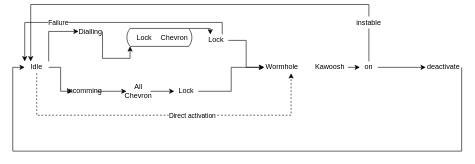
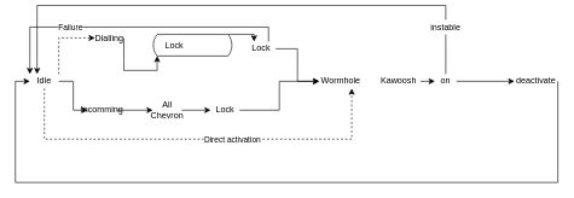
  <mxCell id="0" />
  <mxCell id="1" parent="0" />
  <mxCell id="2" style="edgeStyle=orthogonalEdgeStyle;rounded=0;orthogonalLoop=1;jettySize=auto;html=1;exitX=0;exitY=0;exitDx=104;exitDy=0;exitPerimeter=0;entryX=0.25;entryY=0;entryDx=0;entryDy=0;" parent="1" source="31" target="15" edge="1"><mxGeometry relative="1" as="geometry" /></mxCell>
- <mxCell id="3" style="edgeStyle=orthogonalEdgeStyle;rounded=0;orthogonalLoop=1;jettySize=auto;html=1;exitX=1;exitY=0;exitDx=0;exitDy=0;entryX=0;entryY=0.5;entryDx=0;entryDy=0;" parent="1" source="7" target="9" edge="1"><mxGeometry relative="1" as="geometry" /></mxCell>
+ <mxCell id="3" style="edgeStyle=orthogonalEdgeStyle;rounded=0;orthogonalLoop=1;jettySize=auto;html=1;exitX=1;exitY=0;exitDx=0;exitDy=0;entryX=0;entryY=0.5;entryDx=0;entryDy=0;dashed=1;" parent="1" source="7" target="9" edge="1"><mxGeometry relative="1" as="geometry" /></mxCell>
  <mxCell id="4" style="edgeStyle=orthogonalEdgeStyle;rounded=0;orthogonalLoop=1;jettySize=auto;html=1;exitX=1;exitY=0.5;exitDx=0;exitDy=0;entryX=0;entryY=0.5;entryDx=0;entryDy=0;" parent="1" source="7" target="11" edge="1"><mxGeometry relative="1" as="geometry" /></mxCell>
  <mxCell id="5" style="edgeStyle=orthogonalEdgeStyle;rounded=0;orthogonalLoop=1;jettySize=auto;html=1;exitX=0.5;exitY=1;exitDx=0;exitDy=0;entryX=0.75;entryY=1;entryDx=0;entryDy=0;dashed=1;" parent="1" source="7" target="20" edge="1"><mxGeometry relative="1" as="geometry"><Array as="points"><mxPoint x="60" y="185" /><mxPoint x="485" y="185" /></Array></mxGeometry></mxCell>
  <mxCell id="6" value="Direct activation" style="edgeLabel;html=1;align=center;verticalAlign=middle;resizable=0;points=[];" parent="5" vertex="1" connectable="0"><mxGeometry x="0.166" relative="1" as="geometry"><mxPoint as="offset" /></mxGeometry></mxCell>
  <mxCell id="7" value="Idle" style="text;html=1;strokeColor=none;fillColor=none;align=center;verticalAlign=middle;whiteSpace=wrap;rounded=0;" parent="1" vertex="1"><mxGeometry x="40" y="95" width="40" height="20" as="geometry" /></mxCell>
  <mxCell id="8" style="edgeStyle=orthogonalEdgeStyle;rounded=0;orthogonalLoop=1;jettySize=auto;html=1;exitX=1;exitY=0.5;exitDx=0;exitDy=0;entryX=0;entryY=0;entryDx=6;entryDy=30;entryPerimeter=0;" parent="1" source="9" target="31" edge="1"><mxGeometry relative="1" as="geometry"><Array as="points"><mxPoint x="170" y="75" /><mxPoint x="170" y="90" /><mxPoint x="216" y="90" /></Array></mxGeometry></mxCell>
  <mxCell id="9" value="Dialling" style="text;html=1;strokeColor=none;fillColor=none;align=center;verticalAlign=middle;whiteSpace=wrap;rounded=0;" parent="1" vertex="1"><mxGeometry x="130" y="35" width="40" height="20" as="geometry" /></mxCell>
  <mxCell id="10" style="edgeStyle=orthogonalEdgeStyle;rounded=0;orthogonalLoop=1;jettySize=auto;html=1;exitX=1;exitY=0.5;exitDx=0;exitDy=0;entryX=0;entryY=0.5;entryDx=0;entryDy=0;" parent="1" source="11" target="19" edge="1"><mxGeometry relative="1" as="geometry" /></mxCell>
  <mxCell id="11" value="Incomming" style="text;html=1;strokeColor=none;fillColor=none;align=center;verticalAlign=middle;whiteSpace=wrap;rounded=0;" parent="1" vertex="1"><mxGeometry x="120" y="135" width="40" height="20" as="geometry" /></mxCell>
  <mxCell id="12" style="edgeStyle=orthogonalEdgeStyle;rounded=0;orthogonalLoop=1;jettySize=auto;html=1;exitX=1;exitY=0.5;exitDx=0;exitDy=0;entryX=0;entryY=0.5;entryDx=0;entryDy=0;" parent="1" source="15" target="20" edge="1"><mxGeometry relative="1" as="geometry" /></mxCell>
  <mxCell id="13" style="edgeStyle=orthogonalEdgeStyle;rounded=0;orthogonalLoop=1;jettySize=auto;html=1;exitX=0.75;exitY=0;exitDx=0;exitDy=0;entryX=0;entryY=0;entryDx=0;entryDy=0;" parent="1" source="15" target="7" edge="1"><mxGeometry relative="1" as="geometry" /></mxCell>
  <mxCell id="14" value="Failure" style="edgeLabel;html=1;align=center;verticalAlign=middle;resizable=0;points=[];" parent="13" vertex="1" connectable="0"><mxGeometry x="0.421" y="-1" relative="1" as="geometry"><mxPoint as="offset" /></mxGeometry></mxCell>
  <mxCell id="15" value="Lock" style="text;html=1;strokeColor=none;fillColor=none;align=center;verticalAlign=middle;whiteSpace=wrap;rounded=0;" parent="1" vertex="1"><mxGeometry x="340" y="50" width="40" height="20" as="geometry" /></mxCell>
  <mxCell id="16" style="edgeStyle=orthogonalEdgeStyle;rounded=0;orthogonalLoop=1;jettySize=auto;html=1;exitX=1;exitY=0.5;exitDx=0;exitDy=0;entryX=0;entryY=0.5;entryDx=0;entryDy=0;" parent="1" source="17" target="20" edge="1"><mxGeometry relative="1" as="geometry" /></mxCell>
  <mxCell id="17" value="Lock" style="text;html=1;strokeColor=none;fillColor=none;align=center;verticalAlign=middle;whiteSpace=wrap;rounded=0;" parent="1" vertex="1"><mxGeometry x="290" y="135" width="40" height="20" as="geometry" /></mxCell>
  <mxCell id="18" style="edgeStyle=orthogonalEdgeStyle;rounded=0;orthogonalLoop=1;jettySize=auto;html=1;exitX=1;exitY=0.5;exitDx=0;exitDy=0;entryX=0;entryY=0.5;entryDx=0;entryDy=0;" parent="1" source="19" target="17" edge="1"><mxGeometry relative="1" as="geometry" /></mxCell>
  <mxCell id="19" value="All Chevron" style="text;html=1;strokeColor=none;fillColor=none;align=center;verticalAlign=middle;whiteSpace=wrap;rounded=0;" parent="1" vertex="1"><mxGeometry x="210" y="135" width="40" height="20" as="geometry" /></mxCell>
  <mxCell id="20" value="Wormhole" style="text;html=1;strokeColor=none;fillColor=none;align=center;verticalAlign=middle;whiteSpace=wrap;rounded=0;" parent="1" vertex="1"><mxGeometry x="440" y="95" width="60" height="20" as="geometry" /></mxCell>
  <mxCell id="21" style="edgeStyle=orthogonalEdgeStyle;rounded=0;orthogonalLoop=1;jettySize=auto;html=1;exitX=1;exitY=0.5;exitDx=0;exitDy=0;entryX=0;entryY=0.5;entryDx=0;entryDy=0;" parent="1" source="22" target="25" edge="1"><mxGeometry relative="1" as="geometry" /></mxCell>
  <mxCell id="22" value="Kawoosh" style="text;html=1;strokeColor=none;fillColor=none;align=center;verticalAlign=middle;whiteSpace=wrap;rounded=0;" parent="1" vertex="1"><mxGeometry x="520" y="95" width="60" height="20" as="geometry" /></mxCell>
  <mxCell id="23" style="edgeStyle=orthogonalEdgeStyle;rounded=0;orthogonalLoop=1;jettySize=auto;html=1;exitX=1;exitY=0.5;exitDx=0;exitDy=0;entryX=0;entryY=0.5;entryDx=0;entryDy=0;" parent="1" source="25" target="27" edge="1"><mxGeometry relative="1" as="geometry" /></mxCell>
  <mxCell id="24" style="edgeStyle=orthogonalEdgeStyle;rounded=0;orthogonalLoop=1;jettySize=auto;html=1;exitX=0.5;exitY=0;exitDx=0;exitDy=0;entryX=0.5;entryY=1;entryDx=0;entryDy=0;endArrow=none;" parent="1" source="25" target="29" edge="1"><mxGeometry relative="1" as="geometry"><mxPoint x="630" y="45" as="targetPoint" /><Array as="points"><mxPoint x="615" y="55" /><mxPoint x="615" y="55" /></Array></mxGeometry></mxCell>
  <mxCell id="25" value="on" style="text;html=1;strokeColor=none;fillColor=none;align=center;verticalAlign=middle;whiteSpace=wrap;rounded=0;" parent="1" vertex="1"><mxGeometry x="600" y="95" width="30" height="20" as="geometry" /></mxCell>
  <mxCell id="26" style="edgeStyle=orthogonalEdgeStyle;rounded=0;orthogonalLoop=1;jettySize=auto;html=1;exitX=1;exitY=0.5;exitDx=0;exitDy=0;entryX=0;entryY=0.5;entryDx=0;entryDy=0;" parent="1" source="27" target="7" edge="1"><mxGeometry relative="1" as="geometry"><Array as="points"><mxPoint x="770" y="245" /><mxPoint x="20" y="245" /><mxPoint x="20" y="105" /></Array></mxGeometry></mxCell>
  <mxCell id="27" value="deactivate" style="text;html=1;strokeColor=none;fillColor=none;align=center;verticalAlign=middle;whiteSpace=wrap;rounded=0;" parent="1" vertex="1"><mxGeometry x="710" y="95" width="60" height="20" as="geometry" /></mxCell>
  <mxCell id="28" style="edgeStyle=orthogonalEdgeStyle;rounded=0;orthogonalLoop=1;jettySize=auto;html=1;exitX=0.5;exitY=0;exitDx=0;exitDy=0;entryX=0.25;entryY=0;entryDx=0;entryDy=0;" parent="1" source="29" target="7" edge="1"><mxGeometry relative="1" as="geometry" /></mxCell>
  <mxCell id="29" value="instable" style="text;html=1;strokeColor=none;fillColor=none;align=center;verticalAlign=middle;whiteSpace=wrap;rounded=0;" parent="1" vertex="1"><mxGeometry x="595" y="20" width="40" height="20" as="geometry" /></mxCell>
  <mxCell id="30" value="" style="group" vertex="1" connectable="0" parent="1"><mxGeometry x="210" y="40" width="110" height="30" as="geometry" /></mxCell>
  <mxCell id="31" value="" style="html=1;dashed=0;whitespace=wrap;shape=mxgraph.dfd.loop" parent="30" vertex="1"><mxGeometry width="110" height="30" as="geometry" /></mxCell>
  <mxCell id="32" value="Lock" style="text;html=1;strokeColor=none;fillColor=none;align=center;verticalAlign=middle;whiteSpace=wrap;rounded=0;" parent="30" vertex="1"><mxGeometry x="10" y="5" width="40" height="20" as="geometry" /></mxCell>
- <mxCell id="33" value="Chevron" style="text;html=1;strokeColor=none;fillColor=none;align=center;verticalAlign=middle;whiteSpace=wrap;rounded=0;" parent="30" vertex="1"><mxGeometry x="60" y="5" width="40" height="20" as="geometry" /></mxCell>
